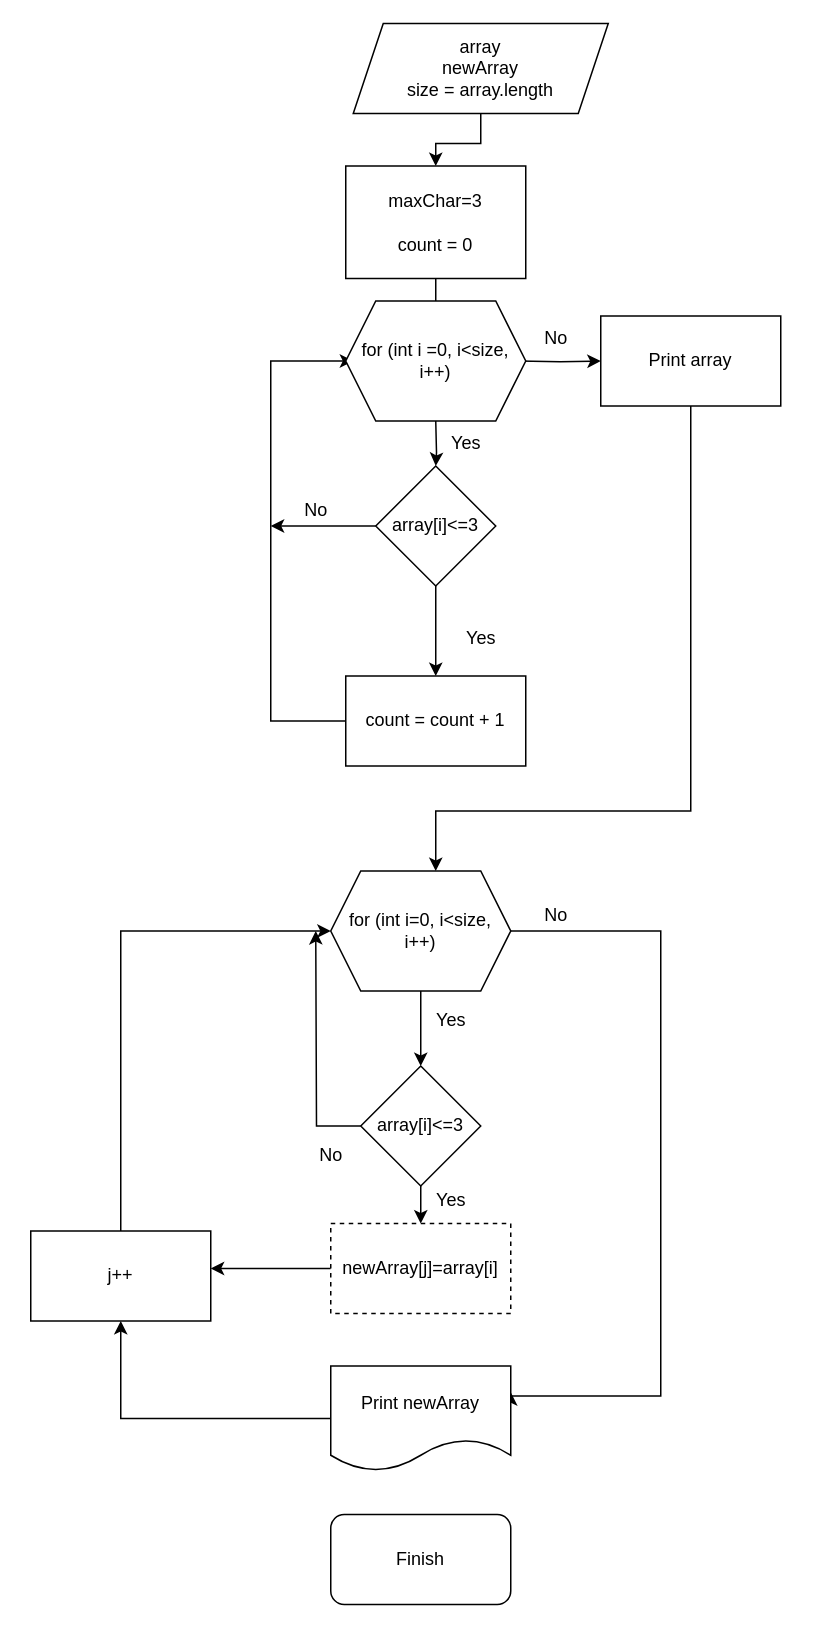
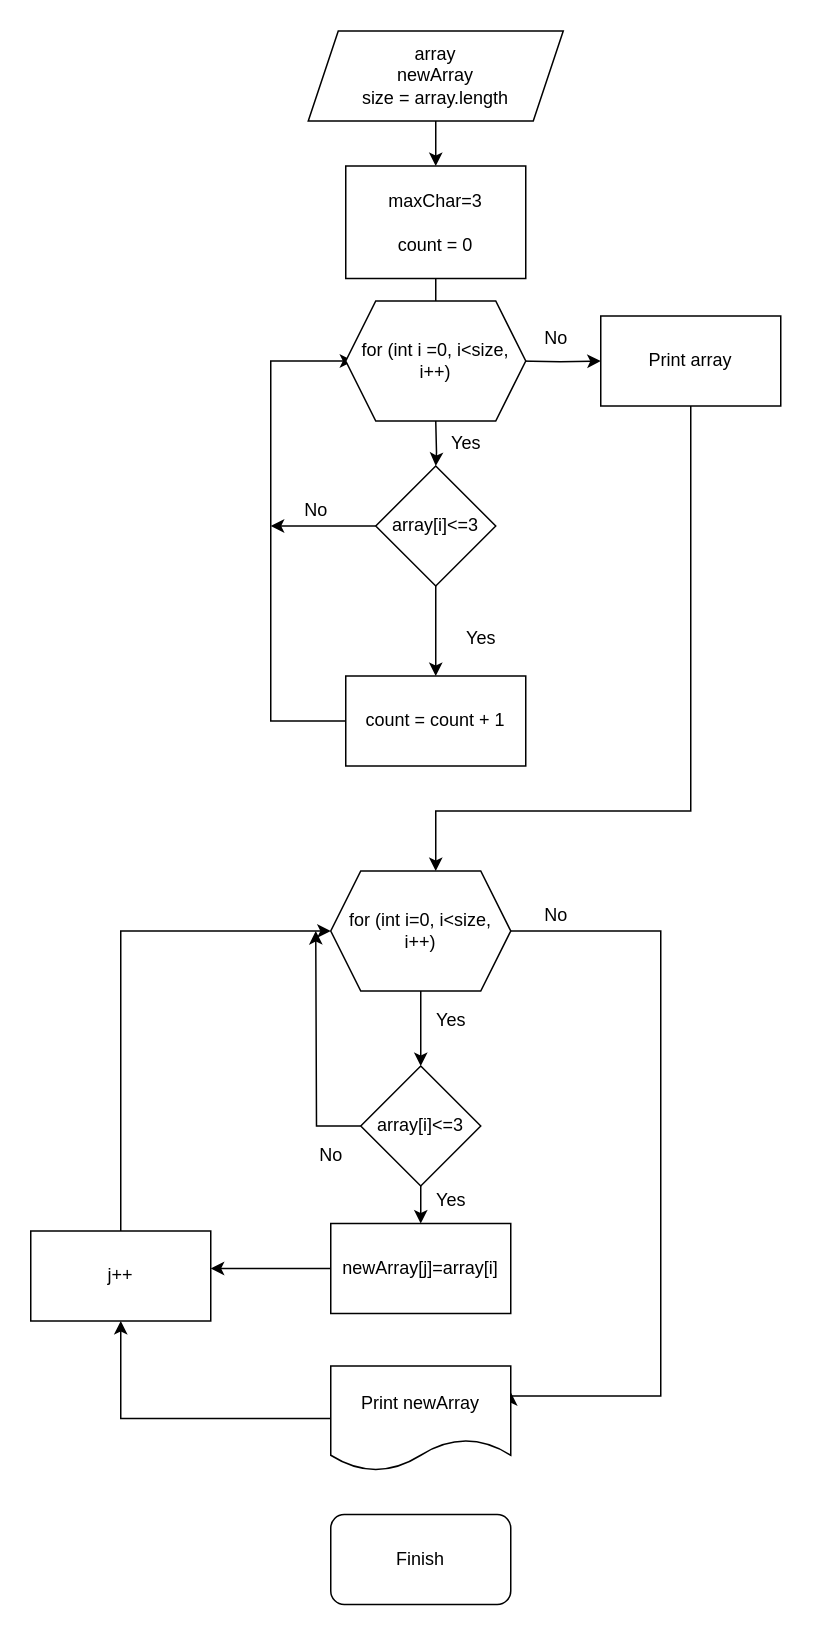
  <mxCell id="0" />
  <mxCell id="1" parent="0" />
  <mxCell id="2" value="" style="edgeStyle=orthogonalEdgeStyle;rounded=0;orthogonalLoop=1;jettySize=auto;html=1;" parent="1" source="3" target="5" edge="1"><mxGeometry relative="1" as="geometry" /></mxCell>
- <mxCell id="3" value="array&lt;br&gt;newArray&lt;br&gt;size = array.length" style="shape=parallelogram;perimeter=parallelogramPerimeter;whiteSpace=wrap;html=1;fixedSize=1;" parent="1" vertex="1"><mxGeometry x="235" y="15" width="170" height="60" as="geometry" /></mxCell>
+ <mxCell id="3" value="array&lt;br&gt;newArray&lt;br&gt;size = array.length" style="shape=parallelogram;perimeter=parallelogramPerimeter;whiteSpace=wrap;html=1;fixedSize=1;" parent="1" vertex="1"><mxGeometry x="205" y="20" width="170" height="60" as="geometry" /></mxCell>
  <mxCell id="4" value="" style="edgeStyle=orthogonalEdgeStyle;rounded=0;orthogonalLoop=1;jettySize=auto;html=1;" parent="1" source="5" edge="1"><mxGeometry relative="1" as="geometry"><mxPoint x="290" y="200" as="targetPoint" /></mxGeometry></mxCell>
  <mxCell id="5" value="maxChar=3&lt;br&gt;&lt;br&gt;count = 0" style="rounded=0;whiteSpace=wrap;html=1;" parent="1" vertex="1"><mxGeometry x="230" y="110" width="120" height="75" as="geometry" /></mxCell>
  <mxCell id="6" value="" style="edgeStyle=orthogonalEdgeStyle;rounded=0;orthogonalLoop=1;jettySize=auto;html=1;" parent="1" target="11" edge="1"><mxGeometry relative="1" as="geometry"><mxPoint x="345" y="240" as="sourcePoint" /></mxGeometry></mxCell>
  <mxCell id="7" value="" style="edgeStyle=orthogonalEdgeStyle;rounded=0;orthogonalLoop=1;jettySize=auto;html=1;" edge="1" parent="1" target="16"><mxGeometry relative="1" as="geometry"><mxPoint x="290" y="280" as="sourcePoint" /></mxGeometry></mxCell>
  <mxCell id="8" style="edgeStyle=orthogonalEdgeStyle;rounded=0;orthogonalLoop=1;jettySize=auto;html=1;exitX=0;exitY=0.5;exitDx=0;exitDy=0;entryX=0;entryY=0.5;entryDx=0;entryDy=0;" parent="1" source="9" edge="1"><mxGeometry relative="1" as="geometry"><mxPoint x="235" y="240" as="targetPoint" /><Array as="points"><mxPoint x="180" y="480" /><mxPoint x="180" y="240" /></Array></mxGeometry></mxCell>
  <mxCell id="9" value="count = count + 1&lt;br&gt;" style="rounded=0;whiteSpace=wrap;html=1;" parent="1" vertex="1"><mxGeometry x="230" y="450" width="120" height="60" as="geometry" /></mxCell>
  <mxCell id="10" style="edgeStyle=orthogonalEdgeStyle;rounded=0;orthogonalLoop=1;jettySize=auto;html=1;" edge="1" parent="1" source="11" target="22"><mxGeometry relative="1" as="geometry"><Array as="points"><mxPoint x="460" y="540" /><mxPoint x="290" y="540" /></Array></mxGeometry></mxCell>
  <mxCell id="11" value="Print array" style="rounded=0;whiteSpace=wrap;html=1;" parent="1" vertex="1"><mxGeometry x="400" y="210" width="120" height="60" as="geometry" /></mxCell>
  <mxCell id="12" value="Yes" style="text;html=1;align=center;verticalAlign=middle;resizable=0;points=[];autosize=1;strokeColor=none;fillColor=none;" parent="1" vertex="1"><mxGeometry x="290" y="280" width="40" height="30" as="geometry" /></mxCell>
  <mxCell id="13" value="No" style="text;html=1;align=center;verticalAlign=middle;resizable=0;points=[];autosize=1;strokeColor=none;fillColor=none;" parent="1" vertex="1"><mxGeometry x="350" y="210" width="40" height="30" as="geometry" /></mxCell>
  <mxCell id="14" value="" style="edgeStyle=orthogonalEdgeStyle;rounded=0;orthogonalLoop=1;jettySize=auto;html=1;" edge="1" parent="1" source="16" target="9"><mxGeometry relative="1" as="geometry" /></mxCell>
  <mxCell id="15" style="edgeStyle=orthogonalEdgeStyle;rounded=0;orthogonalLoop=1;jettySize=auto;html=1;" edge="1" parent="1" source="16"><mxGeometry relative="1" as="geometry"><mxPoint x="180" y="350" as="targetPoint" /></mxGeometry></mxCell>
  <mxCell id="16" value="array[i]&amp;lt;=3" style="rhombus;whiteSpace=wrap;html=1;" vertex="1" parent="1"><mxGeometry x="250" y="310" width="80" height="80" as="geometry" /></mxCell>
  <mxCell id="17" value="Yes" style="text;html=1;align=center;verticalAlign=middle;resizable=0;points=[];autosize=1;strokeColor=none;fillColor=none;" vertex="1" parent="1"><mxGeometry x="300" y="410" width="40" height="30" as="geometry" /></mxCell>
  <mxCell id="18" value="No" style="text;html=1;align=center;verticalAlign=middle;resizable=0;points=[];autosize=1;strokeColor=none;fillColor=none;" vertex="1" parent="1"><mxGeometry x="190" y="325" width="40" height="30" as="geometry" /></mxCell>
  <mxCell id="19" value="for (int i =0, i&amp;lt;size, i++)" style="shape=hexagon;perimeter=hexagonPerimeter2;whiteSpace=wrap;html=1;fixedSize=1;" vertex="1" parent="1"><mxGeometry x="230" y="200" width="120" height="80" as="geometry" /></mxCell>
  <mxCell id="20" style="edgeStyle=orthogonalEdgeStyle;rounded=0;orthogonalLoop=1;jettySize=auto;html=1;entryX=0.5;entryY=0;entryDx=0;entryDy=0;" edge="1" parent="1" source="22" target="25"><mxGeometry relative="1" as="geometry" /></mxCell>
  <mxCell id="21" style="edgeStyle=orthogonalEdgeStyle;rounded=0;orthogonalLoop=1;jettySize=auto;html=1;entryX=1;entryY=0.25;entryDx=0;entryDy=0;" edge="1" parent="1" source="22" target="30"><mxGeometry relative="1" as="geometry"><mxPoint x="430" y="930" as="targetPoint" /><Array as="points"><mxPoint x="440" y="620" /><mxPoint x="440" y="930" /></Array></mxGeometry></mxCell>
  <mxCell id="22" value="for (int i=0, i&amp;lt;size, i++)" style="shape=hexagon;perimeter=hexagonPerimeter2;whiteSpace=wrap;html=1;fixedSize=1;" vertex="1" parent="1"><mxGeometry x="220" y="580" width="120" height="80" as="geometry" /></mxCell>
  <mxCell id="23" style="edgeStyle=orthogonalEdgeStyle;rounded=0;orthogonalLoop=1;jettySize=auto;html=1;entryX=0.5;entryY=0;entryDx=0;entryDy=0;" edge="1" parent="1" source="25" target="27"><mxGeometry relative="1" as="geometry" /></mxCell>
  <mxCell id="24" style="edgeStyle=orthogonalEdgeStyle;rounded=0;orthogonalLoop=1;jettySize=auto;html=1;" edge="1" parent="1" source="25"><mxGeometry relative="1" as="geometry"><mxPoint x="210" y="620" as="targetPoint" /></mxGeometry></mxCell>
  <mxCell id="25" value="array[i]&amp;lt;=3" style="rhombus;whiteSpace=wrap;html=1;" vertex="1" parent="1"><mxGeometry x="240" y="710" width="80" height="80" as="geometry" /></mxCell>
  <mxCell id="26" style="edgeStyle=orthogonalEdgeStyle;rounded=0;orthogonalLoop=1;jettySize=auto;html=1;" edge="1" parent="1" source="27" target="32"><mxGeometry relative="1" as="geometry"><Array as="points"><mxPoint x="160" y="845" /><mxPoint x="160" y="845" /></Array></mxGeometry></mxCell>
- <mxCell id="27" value="newArray[j]=array[i]" style="rounded=0;whiteSpace=wrap;html=1;dashed=1;" vertex="1" parent="1"><mxGeometry x="220" y="815" width="120" height="60" as="geometry" /></mxCell>
+ <mxCell id="27" value="newArray[j]=array[i]" style="rounded=0;whiteSpace=wrap;html=1;" vertex="1" parent="1"><mxGeometry x="220" y="815" width="120" height="60" as="geometry" /></mxCell>
  <mxCell id="28" value="Yes" style="text;html=1;align=center;verticalAlign=middle;resizable=0;points=[];autosize=1;strokeColor=none;fillColor=none;" vertex="1" parent="1"><mxGeometry x="280" y="785" width="40" height="30" as="geometry" /></mxCell>
  <mxCell id="29" value="" style="edgeStyle=orthogonalEdgeStyle;rounded=0;orthogonalLoop=1;jettySize=auto;html=1;" edge="1" parent="1" source="30" target="32"><mxGeometry relative="1" as="geometry" /></mxCell>
  <mxCell id="30" value="Print newArray" style="shape=document;whiteSpace=wrap;html=1;boundedLbl=1;" vertex="1" parent="1"><mxGeometry x="220" y="910" width="120" height="70" as="geometry" /></mxCell>
  <mxCell id="31" style="edgeStyle=orthogonalEdgeStyle;rounded=0;orthogonalLoop=1;jettySize=auto;html=1;entryX=0;entryY=0.5;entryDx=0;entryDy=0;" edge="1" parent="1" source="32" target="22"><mxGeometry relative="1" as="geometry"><Array as="points"><mxPoint x="80" y="620" /></Array></mxGeometry></mxCell>
  <mxCell id="32" value="j++" style="rounded=0;whiteSpace=wrap;html=1;" vertex="1" parent="1"><mxGeometry x="20" y="820" width="120" height="60" as="geometry" /></mxCell>
  <mxCell id="33" value="No" style="text;html=1;align=center;verticalAlign=middle;resizable=0;points=[];autosize=1;strokeColor=none;fillColor=none;" vertex="1" parent="1"><mxGeometry x="200" y="755" width="40" height="30" as="geometry" /></mxCell>
  <mxCell id="34" value="Finish" style="rounded=1;whiteSpace=wrap;html=1;" vertex="1" parent="1"><mxGeometry x="220" y="1009" width="120" height="60" as="geometry" /></mxCell>
  <mxCell id="35" value="Yes" style="text;html=1;align=center;verticalAlign=middle;resizable=0;points=[];autosize=1;strokeColor=none;fillColor=none;" vertex="1" parent="1"><mxGeometry x="280" y="665" width="40" height="30" as="geometry" /></mxCell>
  <mxCell id="36" value="No" style="text;html=1;align=center;verticalAlign=middle;resizable=0;points=[];autosize=1;strokeColor=none;fillColor=none;" vertex="1" parent="1"><mxGeometry x="350" y="595" width="40" height="30" as="geometry" /></mxCell>
